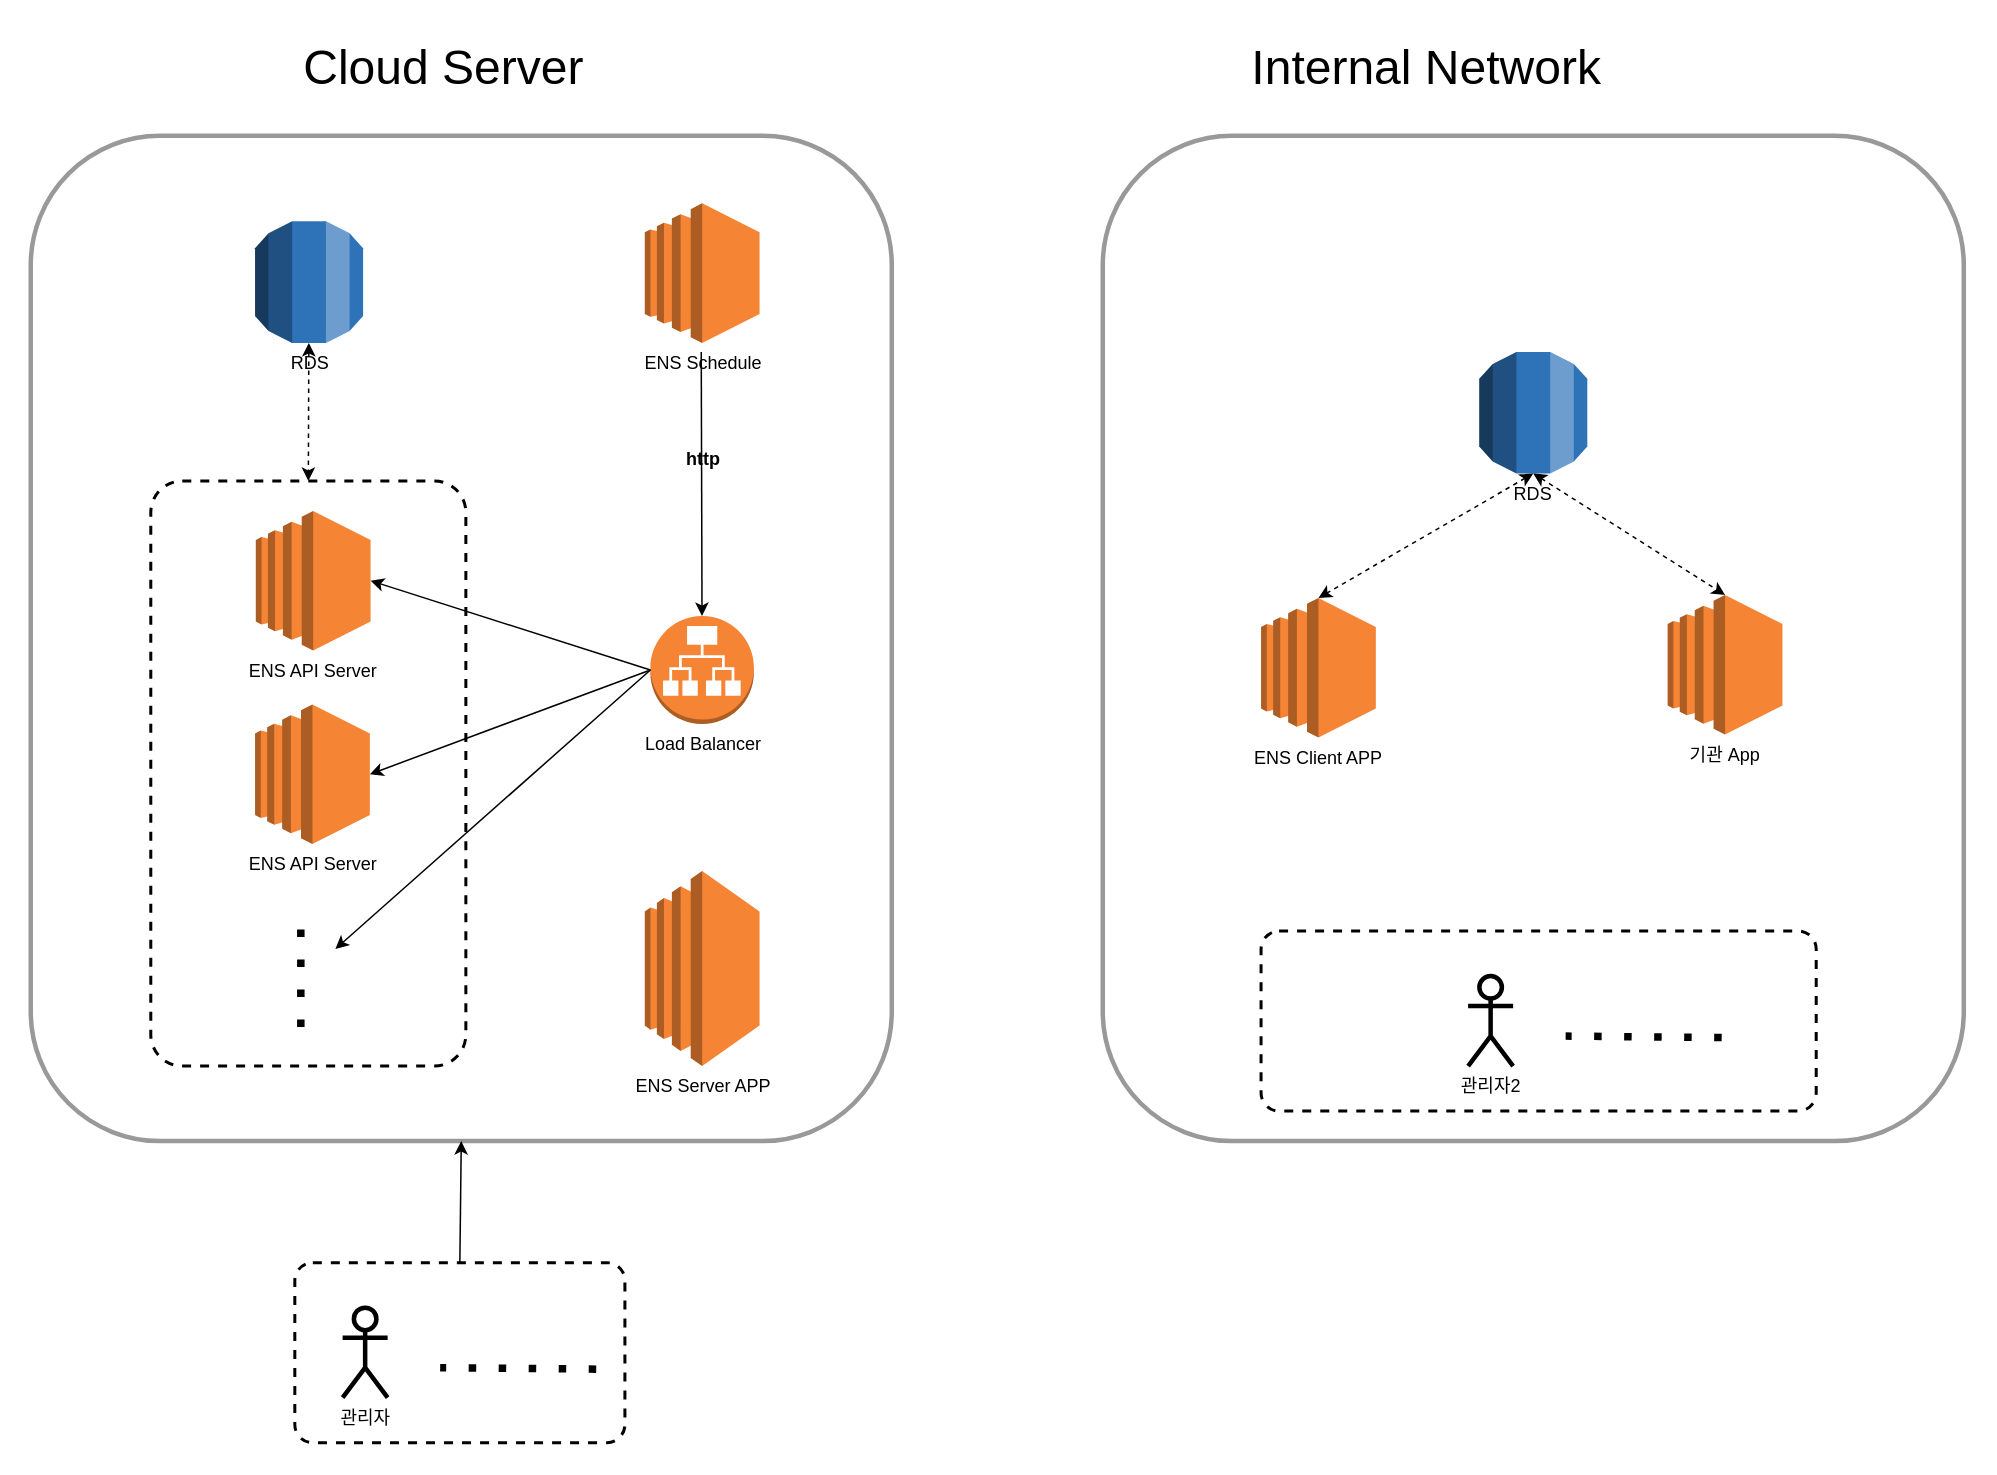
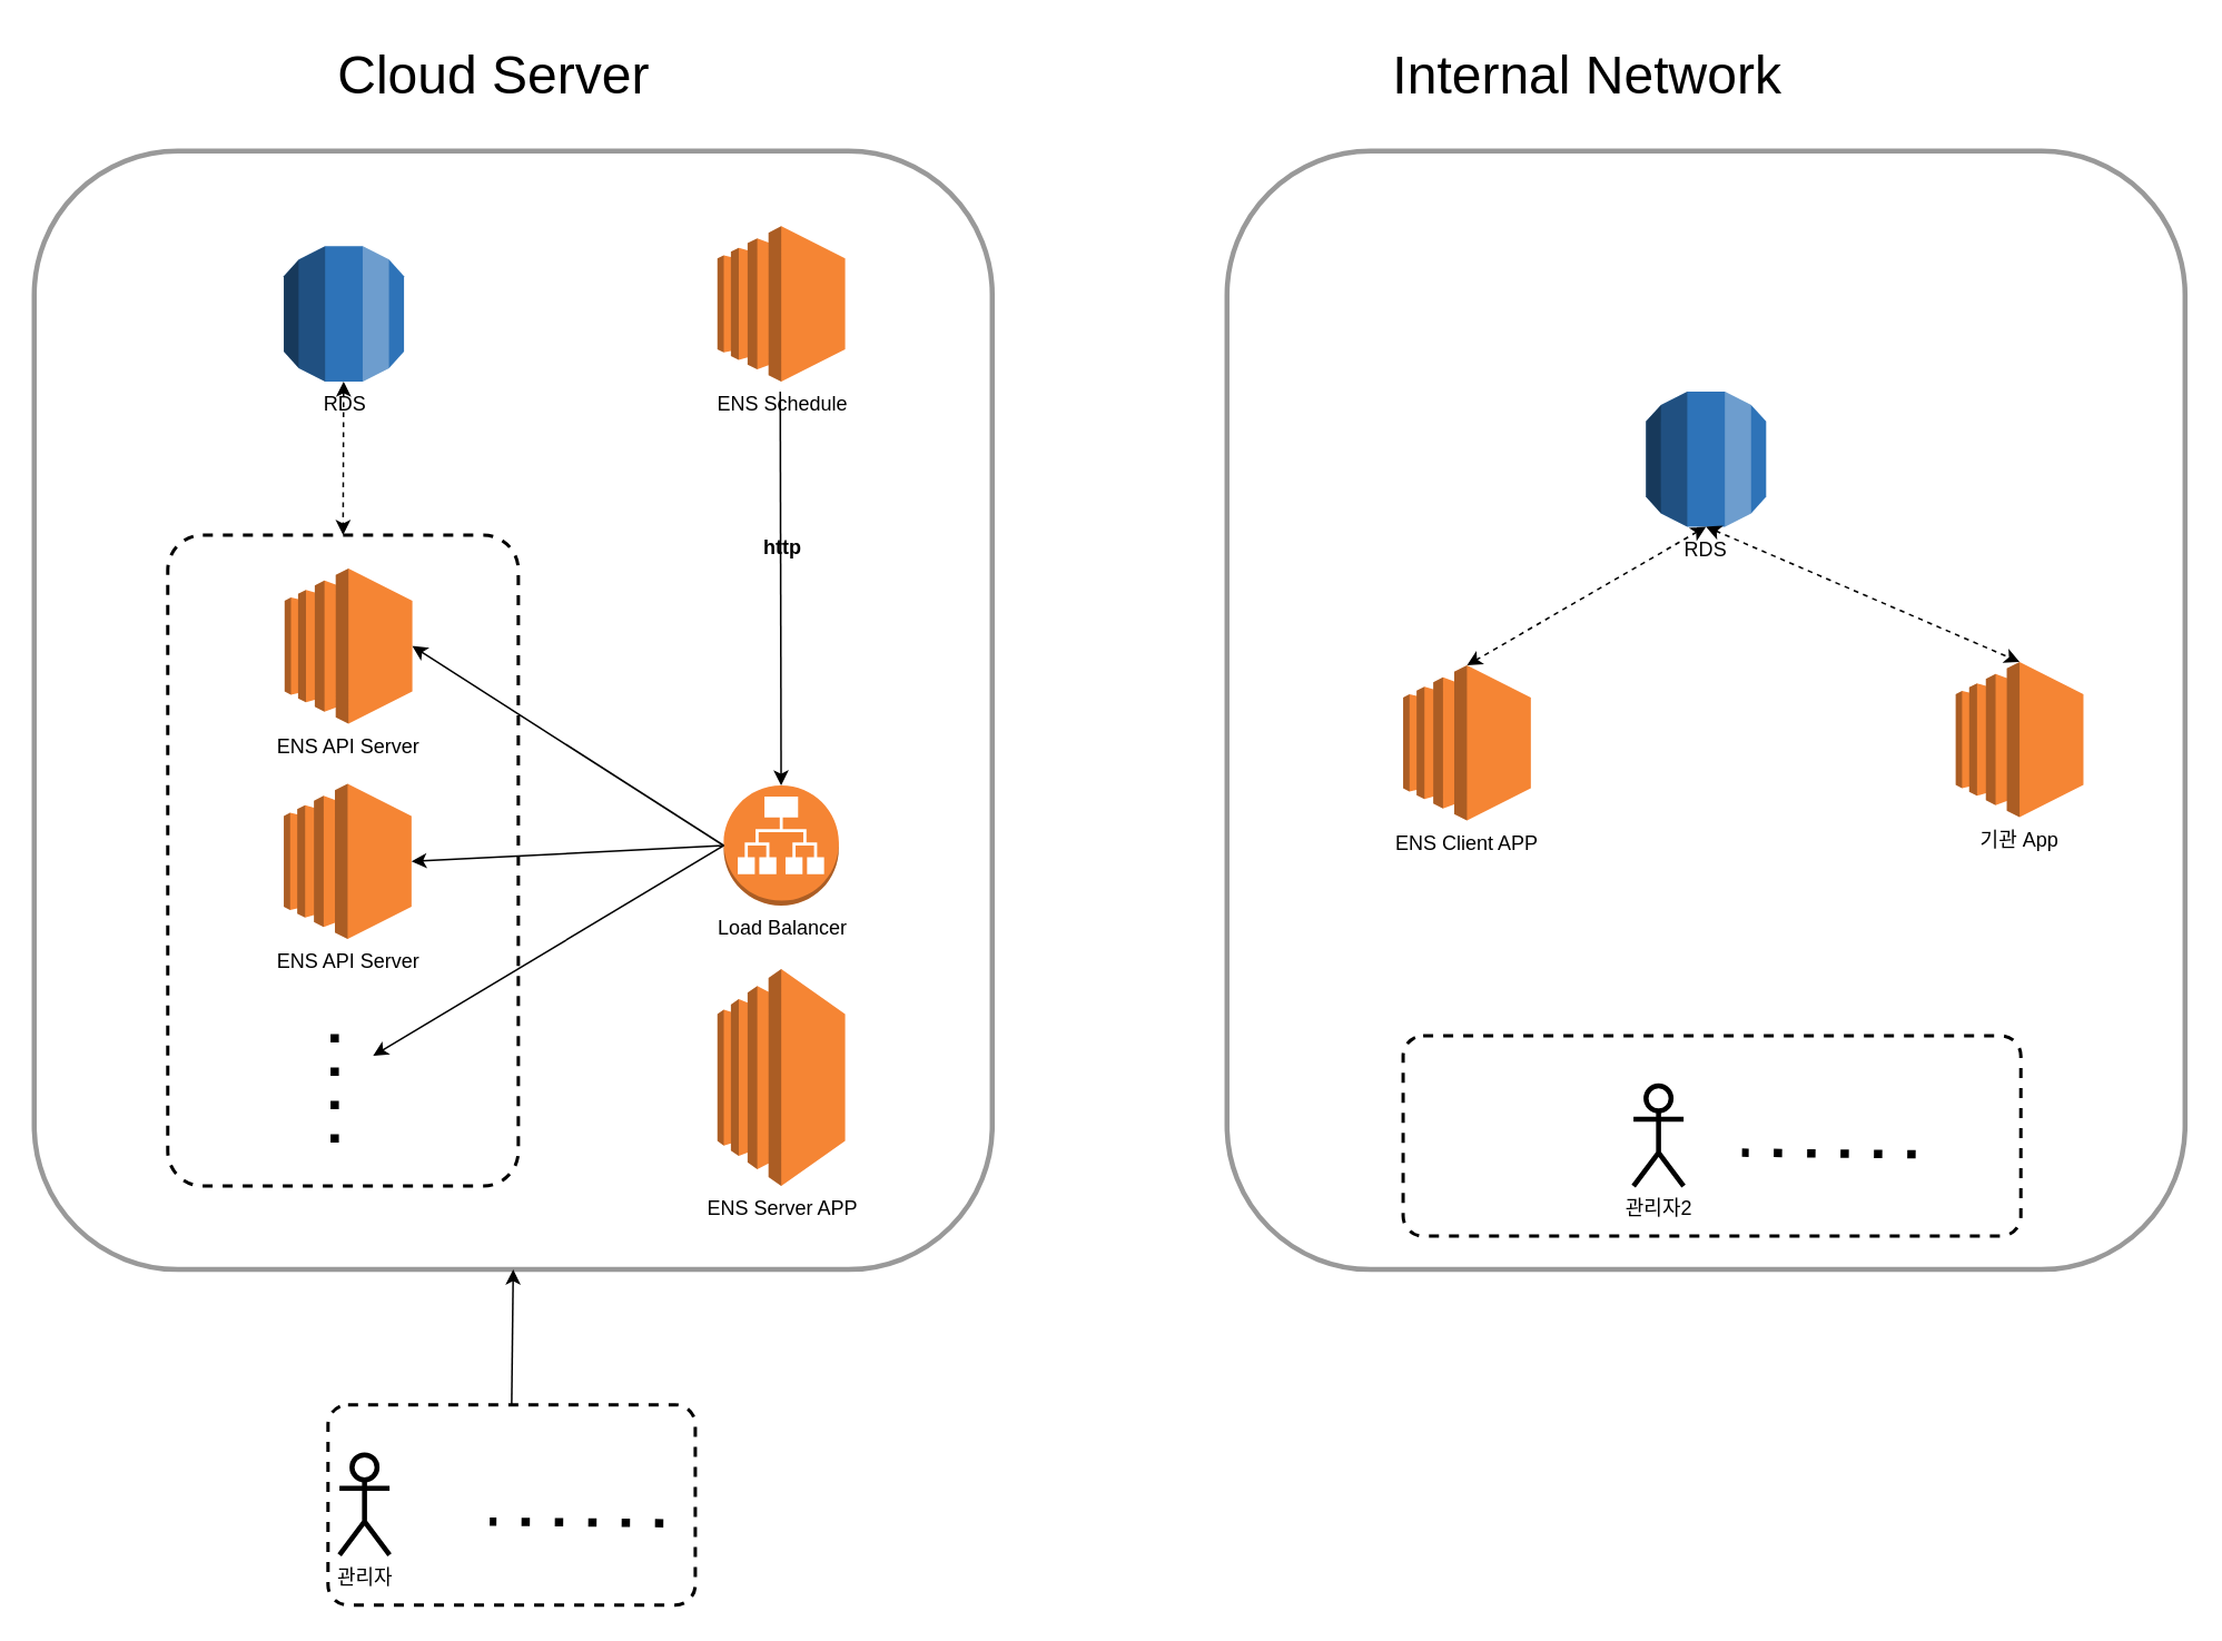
  <mxCell id="0" />
  <mxCell id="1" parent="0" />
  <mxCell id="2" value="" style="rounded=1;whiteSpace=wrap;html=1;strokeWidth=3;fillColor=none;strokeColor=#999999;perimeterSpacing=0;" vertex="1" parent="1"><mxGeometry x="734.5" y="90" width="573.87" height="670" as="geometry" /></mxCell>
  <mxCell id="3" value="" style="rounded=1;fillColor=none;gradientColor=none;arcSize=10;dashed=1;strokeColor=default;strokeWidth=2;fontFamily=Helvetica;fontSize=12;fontColor=default;html=1;perimeterSpacing=0;" vertex="1" parent="1"><mxGeometry x="840" y="620" width="370" height="120" as="geometry" /></mxCell>
  <mxCell id="4" value="" style="rounded=1;whiteSpace=wrap;html=1;strokeWidth=3;fillColor=none;strokeColor=#999999;perimeterSpacing=0;" vertex="1" parent="1"><mxGeometry x="20" y="90" width="573.87" height="670" as="geometry" /></mxCell>
  <mxCell id="5" value="" style="rounded=1;fillColor=none;gradientColor=none;arcSize=10;dashed=1;strokeColor=default;strokeWidth=2;fontFamily=Helvetica;fontSize=12;fontColor=default;html=1;perimeterSpacing=0;" vertex="1" parent="1"><mxGeometry x="100" y="320" width="210" height="390" as="geometry" /></mxCell>
- <mxCell id="6" value="기관 App" style="outlineConnect=0;dashed=0;verticalLabelPosition=bottom;verticalAlign=top;align=center;html=1;shape=mxgraph.aws3.ec2;fillColor=#F58534;gradientColor=none;rounded=1;strokeColor=default;strokeWidth=3;fontFamily=Helvetica;fontSize=12;fontColor=default;" vertex="1" parent="1"><mxGeometry x="1111" y="396" width="76.5" height="93" as="geometry" /></mxCell>
+ <mxCell id="6" value="기관 App" style="outlineConnect=0;dashed=0;verticalLabelPosition=bottom;verticalAlign=top;align=center;html=1;shape=mxgraph.aws3.ec2;fillColor=#F58534;gradientColor=none;rounded=1;strokeColor=default;strokeWidth=3;fontFamily=Helvetica;fontSize=12;fontColor=default;" vertex="1" parent="1"><mxGeometry x="1171" y="396" width="76.5" height="93" as="geometry" /></mxCell>
  <mxCell id="7" value="RDS" style="outlineConnect=0;dashed=0;verticalLabelPosition=bottom;verticalAlign=top;align=center;html=1;shape=mxgraph.aws3.rds;fillColor=#2E73B8;gradientColor=none;rounded=1;strokeColor=default;strokeWidth=3;fontFamily=Helvetica;fontSize=12;fontColor=default;" vertex="1" parent="1"><mxGeometry x="169.5" y="147" width="72" height="81" as="geometry" /></mxCell>
  <mxCell id="8" value="" style="endArrow=classic;startArrow=classic;html=1;rounded=0;strokeWidth=1;fontFamily=Helvetica;fontSize=12;fontColor=default;strokeColor=default;dashed=1;entryX=0.5;entryY=0;entryDx=0;entryDy=0;" edge="1" parent="1" source="7" target="5"><mxGeometry width="50" height="50" relative="1" as="geometry"><mxPoint x="198" y="230" as="sourcePoint" /><mxPoint x="211.25" y="103" as="targetPoint" /></mxGeometry></mxCell>
  <mxCell id="9" value="" style="endArrow=none;startArrow=classic;html=1;rounded=0;strokeWidth=1;fontFamily=Helvetica;fontSize=12;fontColor=default;verticalAlign=middle;startFill=1;endFill=0;" edge="1" parent="1" source="17"><mxGeometry width="50" height="50" relative="1" as="geometry"><mxPoint x="285.25" y="159" as="sourcePoint" /><mxPoint x="466.885" y="234" as="targetPoint" /></mxGeometry></mxCell>
  <mxCell id="10" value="&lt;font style=&quot;font-size: 12px;&quot;&gt;http&lt;/font&gt;" style="edgeLabel;html=1;align=center;verticalAlign=middle;resizable=0;points=[];fontSize=32;fontFamily=Helvetica;fontColor=default;labelBackgroundColor=none;fontStyle=1" vertex="1" connectable="0" parent="9"><mxGeometry x="0.269" relative="1" as="geometry"><mxPoint as="offset" /></mxGeometry></mxCell>
  <mxCell id="11" value="ENS Client APP" style="outlineConnect=0;dashed=0;verticalLabelPosition=bottom;verticalAlign=top;align=center;html=1;shape=mxgraph.aws3.ec2;fillColor=#F58534;gradientColor=none;rounded=1;strokeColor=default;strokeWidth=3;fontFamily=Helvetica;fontSize=12;fontColor=default;" vertex="1" parent="1"><mxGeometry x="840" y="398" width="76.5" height="93" as="geometry" /></mxCell>
  <mxCell id="12" value="RDS" style="outlineConnect=0;dashed=0;verticalLabelPosition=bottom;verticalAlign=top;align=center;html=1;shape=mxgraph.aws3.rds;fillColor=#2E73B8;gradientColor=none;rounded=1;strokeColor=default;strokeWidth=3;fontFamily=Helvetica;fontSize=12;fontColor=default;" vertex="1" parent="1"><mxGeometry x="985.44" y="234" width="72" height="81" as="geometry" /></mxCell>
  <mxCell id="13" value="" style="endArrow=classic;startArrow=classic;html=1;rounded=0;dashed=1;strokeColor=default;strokeWidth=1;fontFamily=Helvetica;fontSize=12;fontColor=default;exitX=0.5;exitY=1;exitDx=0;exitDy=0;exitPerimeter=0;entryX=0.5;entryY=0;entryDx=0;entryDy=0;entryPerimeter=0;" edge="1" parent="1" source="12" target="11"><mxGeometry width="50" height="50" relative="1" as="geometry"><mxPoint x="770" y="480" as="sourcePoint" /><mxPoint x="820" y="430" as="targetPoint" /></mxGeometry></mxCell>
  <mxCell id="14" value="" style="endArrow=classic;startArrow=classic;html=1;rounded=0;dashed=1;strokeColor=default;strokeWidth=1;fontFamily=Helvetica;fontSize=12;fontColor=default;entryX=0.5;entryY=0;entryDx=0;entryDy=0;entryPerimeter=0;exitX=0.5;exitY=1;exitDx=0;exitDy=0;exitPerimeter=0;" edge="1" parent="1" source="12" target="6"><mxGeometry width="50" height="50" relative="1" as="geometry"><mxPoint x="770" y="480" as="sourcePoint" /><mxPoint x="820" y="430" as="targetPoint" /></mxGeometry></mxCell>
  <mxCell id="15" value="ENS API Server" style="outlineConnect=0;dashed=0;verticalLabelPosition=bottom;verticalAlign=top;align=center;html=1;shape=mxgraph.aws3.ec2;fillColor=#F58534;gradientColor=none;rounded=1;strokeColor=default;strokeWidth=3;fontFamily=Helvetica;fontSize=12;fontColor=default;" vertex="1" parent="1"><mxGeometry x="169.5" y="469" width="76.5" height="93" as="geometry" /></mxCell>
  <mxCell id="16" value="ENS API Server" style="outlineConnect=0;dashed=0;verticalLabelPosition=bottom;verticalAlign=top;align=center;html=1;shape=mxgraph.aws3.ec2;fillColor=#F58534;gradientColor=none;rounded=1;strokeColor=default;strokeWidth=3;fontFamily=Helvetica;fontSize=12;fontColor=default;" vertex="1" parent="1"><mxGeometry x="170" y="340" width="76.5" height="93" as="geometry" /></mxCell>
- <mxCell id="17" value="Load Balancer" style="outlineConnect=0;dashed=0;verticalLabelPosition=bottom;verticalAlign=top;align=center;html=1;shape=mxgraph.aws3.application_load_balancer;fillColor=#F58534;gradientColor=none;rounded=1;strokeColor=default;strokeWidth=3;fontFamily=Helvetica;fontSize=12;fontColor=default;" vertex="1" parent="1"><mxGeometry x="433" y="410" width="69" height="72" as="geometry" /></mxCell>
+ <mxCell id="17" value="Load Balancer" style="outlineConnect=0;dashed=0;verticalLabelPosition=bottom;verticalAlign=top;align=center;html=1;shape=mxgraph.aws3.application_load_balancer;fillColor=#F58534;gradientColor=none;rounded=1;strokeColor=default;strokeWidth=3;fontFamily=Helvetica;fontSize=12;fontColor=default;" vertex="1" parent="1"><mxGeometry x="433" y="470" width="69" height="72" as="geometry" /></mxCell>
  <mxCell id="18" value="" style="endArrow=classic;html=1;rounded=0;strokeWidth=1;fontFamily=Helvetica;fontSize=12;fontColor=default;entryX=1;entryY=0.5;entryDx=0;entryDy=0;entryPerimeter=0;exitX=0;exitY=0.5;exitDx=0;exitDy=0;exitPerimeter=0;" edge="1" parent="1" source="17" target="16"><mxGeometry width="50" height="50" relative="1" as="geometry"><mxPoint x="410" y="610" as="sourcePoint" /><mxPoint x="460" y="560" as="targetPoint" /></mxGeometry></mxCell>
  <mxCell id="19" value="" style="endArrow=classic;html=1;rounded=0;strokeWidth=1;fontFamily=Helvetica;fontSize=12;fontColor=default;entryX=1;entryY=0.5;entryDx=0;entryDy=0;entryPerimeter=0;exitX=0;exitY=0.5;exitDx=0;exitDy=0;exitPerimeter=0;" edge="1" parent="1" source="17" target="15"><mxGeometry width="50" height="50" relative="1" as="geometry"><mxPoint x="410" y="610" as="sourcePoint" /><mxPoint x="460" y="560" as="targetPoint" /></mxGeometry></mxCell>
  <mxCell id="20" value="" style="endArrow=none;dashed=1;html=1;dashPattern=1 3;strokeWidth=5;rounded=0;strokeColor=default;fontFamily=Helvetica;fontSize=12;fontColor=default;" edge="1" parent="1"><mxGeometry width="50" height="50" relative="1" as="geometry"><mxPoint x="200" y="619" as="sourcePoint" /><mxPoint x="200" y="689" as="targetPoint" /></mxGeometry></mxCell>
  <mxCell id="21" value="" style="endArrow=classic;html=1;rounded=0;strokeWidth=1;fontFamily=Helvetica;fontSize=12;fontColor=default;exitX=0;exitY=0.5;exitDx=0;exitDy=0;exitPerimeter=0;" edge="1" parent="1" source="17"><mxGeometry width="50" height="50" relative="1" as="geometry"><mxPoint x="446" y="438" as="sourcePoint" /><mxPoint x="223" y="632" as="targetPoint" /></mxGeometry></mxCell>
  <mxCell id="22" value="ENS Server APP" style="outlineConnect=0;dashed=0;verticalLabelPosition=bottom;verticalAlign=top;align=center;html=1;shape=mxgraph.aws3.ec2;fillColor=#F58534;gradientColor=none;rounded=1;strokeColor=default;strokeWidth=3;fontFamily=Helvetica;fontSize=12;fontColor=default;" vertex="1" parent="1"><mxGeometry x="429.25" y="580" width="76.5" height="130" as="geometry" /></mxCell>
  <mxCell id="23" value="Cloud Server" style="text;html=1;align=center;verticalAlign=middle;resizable=0;points=[];autosize=1;strokeColor=none;fillColor=none;fontSize=32;fontFamily=Helvetica;fontColor=default;strokeWidth=1;" vertex="1" parent="1"><mxGeometry x="190" y="20" width="210" height="50" as="geometry" /></mxCell>
  <mxCell id="24" value="Internal Network" style="text;html=1;align=center;verticalAlign=middle;resizable=0;points=[];autosize=1;strokeColor=none;fillColor=none;fontSize=32;fontFamily=Helvetica;fontColor=default;strokeWidth=1;" vertex="1" parent="1"><mxGeometry x="820" y="20" width="260" height="50" as="geometry" /></mxCell>
  <mxCell id="25" value="ENS Schedule" style="outlineConnect=0;dashed=0;verticalLabelPosition=bottom;verticalAlign=top;align=center;html=1;shape=mxgraph.aws3.ec2;fillColor=#F58534;gradientColor=none;rounded=1;strokeColor=default;strokeWidth=3;fontFamily=Helvetica;fontSize=12;fontColor=default;" vertex="1" parent="1"><mxGeometry x="429.25" y="135" width="76.5" height="93" as="geometry" /></mxCell>
  <mxCell id="26" value="" style="endArrow=none;dashed=1;html=1;dashPattern=1 3;strokeWidth=5;rounded=0;strokeColor=default;fontFamily=Helvetica;fontSize=12;fontColor=default;" edge="1" parent="1"><mxGeometry width="50" height="50" relative="1" as="geometry"><mxPoint x="1147" y="691" as="sourcePoint" /><mxPoint x="1043" y="690" as="targetPoint" /></mxGeometry></mxCell>
  <mxCell id="27" value="관리자2" style="shape=umlActor;verticalLabelPosition=bottom;verticalAlign=top;html=1;outlineConnect=0;rounded=1;strokeColor=default;strokeWidth=3;fontFamily=Helvetica;fontSize=12;fontColor=default;fillColor=none;" vertex="1" parent="1"><mxGeometry x="978" y="650" width="30" height="60" as="geometry" /></mxCell>
  <mxCell id="28" value="" style="group" vertex="1" connectable="0" parent="1"><mxGeometry x="196" y="841" width="220" height="120" as="geometry" /></mxCell>
  <mxCell id="29" value="" style="rounded=1;fillColor=none;gradientColor=none;arcSize=10;dashed=1;strokeColor=default;strokeWidth=2;fontFamily=Helvetica;fontSize=12;fontColor=default;html=1;perimeterSpacing=0;" vertex="1" parent="28"><mxGeometry width="220" height="120" as="geometry" /></mxCell>
  <mxCell id="30" value="" style="endArrow=none;dashed=1;html=1;dashPattern=1 3;strokeWidth=5;rounded=0;strokeColor=default;fontFamily=Helvetica;fontSize=12;fontColor=default;" edge="1" parent="28"><mxGeometry width="50" height="50" relative="1" as="geometry"><mxPoint x="200.87" y="71" as="sourcePoint" /><mxPoint x="96.87" y="70.0" as="targetPoint" /></mxGeometry></mxCell>
- <mxCell id="31" value="관리자" style="shape=umlActor;verticalLabelPosition=bottom;verticalAlign=top;html=1;outlineConnect=0;rounded=1;strokeColor=default;strokeWidth=3;fontFamily=Helvetica;fontSize=12;fontColor=default;fillColor=none;" vertex="1" parent="28"><mxGeometry x="31.87" y="30" width="30" height="60" as="geometry" /></mxCell>
+ <mxCell id="31" value="관리자" style="shape=umlActor;verticalLabelPosition=bottom;verticalAlign=top;html=1;outlineConnect=0;rounded=1;strokeColor=default;strokeWidth=3;fontFamily=Helvetica;fontSize=12;fontColor=default;fillColor=none;" vertex="1" parent="28"><mxGeometry x="6.87" y="30" width="30" height="60" as="geometry" /></mxCell>
  <mxCell id="32" value="" style="endArrow=classic;html=1;rounded=0;strokeColor=default;strokeWidth=1;fontFamily=Helvetica;fontSize=12;fontColor=default;exitX=0.5;exitY=0;exitDx=0;exitDy=0;entryX=0.5;entryY=1;entryDx=0;entryDy=0;" edge="1" parent="1" source="29" target="4"><mxGeometry width="50" height="50" relative="1" as="geometry"><mxPoint x="600" y="590" as="sourcePoint" /><mxPoint x="650" y="540" as="targetPoint" /></mxGeometry></mxCell>
